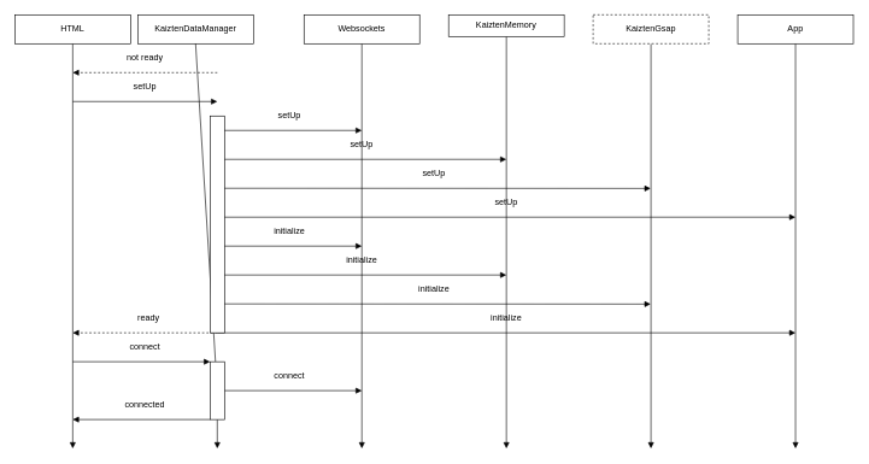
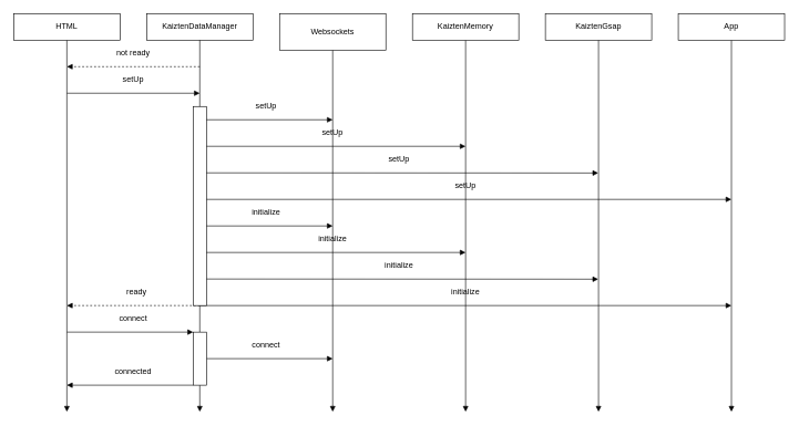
  <mxCell id="0" />
  <mxCell id="1" value="Main" style="" parent="0" />
  <mxCell id="2" style="edgeStyle=none;html=1;exitX=0.5;exitY=1;exitDx=0;exitDy=0;endArrow=block;endFill=1;startArrow=none;" parent="1" source="34" edge="1"><mxGeometry relative="1" as="geometry"><mxPoint x="300" y="620" as="targetPoint" /><mxPoint x="330" y="80" as="sourcePoint" /></mxGeometry></mxCell>
  <mxCell id="3" style="edgeStyle=none;html=1;exitX=0.5;exitY=1;exitDx=0;exitDy=0;endArrow=block;endFill=1;" parent="1" source="4" edge="1"><mxGeometry relative="1" as="geometry"><mxPoint x="100" y="620" as="targetPoint" /><mxPoint x="100" y="230" as="sourcePoint" /></mxGeometry></mxCell>
  <mxCell id="4" value="HTML" style="rounded=0;whiteSpace=wrap;html=1;" parent="1" vertex="1"><mxGeometry width="160" height="40" as="geometry" x="20" y="20" /></mxCell>
- <mxCell id="5" value="KaiztenDataManager" style="rounded=0;whiteSpace=wrap;html=1;" parent="1" vertex="1"><mxGeometry x="190" y="20" width="160" height="40" as="geometry" /></mxCell>
+ <mxCell id="5" value="KaiztenDataManager" style="rounded=0;whiteSpace=wrap;html=1;" parent="1" vertex="1"><mxGeometry x="220" width="160" height="40" as="geometry" y="20" /></mxCell>
  <mxCell id="6" style="edgeStyle=none;html=1;exitX=0.5;exitY=1;exitDx=0;exitDy=0;endArrow=block;endFill=1;" parent="1" source="7" edge="1"><mxGeometry relative="1" as="geometry"><mxPoint x="500" y="620" as="targetPoint" /></mxGeometry></mxCell>
- <mxCell id="7" value="Websockets" style="rounded=0;whiteSpace=wrap;html=1;" parent="1" vertex="1"><mxGeometry x="420" width="160" height="40" as="geometry" y="20" /></mxCell>
+ <mxCell id="7" value="Websockets" style="rounded=0;whiteSpace=wrap;html=1;" parent="1" vertex="1"><mxGeometry x="420" y="20" width="160" height="55" as="geometry" /></mxCell>
  <mxCell id="8" style="edgeStyle=none;html=1;exitX=0.5;exitY=1;exitDx=0;exitDy=0;endArrow=block;endFill=1;" parent="1" source="9" edge="1"><mxGeometry relative="1" as="geometry"><mxPoint x="1100" y="620" as="targetPoint" /></mxGeometry></mxCell>
  <mxCell id="9" value="App" style="rounded=0;whiteSpace=wrap;html=1;" parent="1" vertex="1"><mxGeometry x="1020" width="160" height="40" as="geometry" y="20" /></mxCell>
  <mxCell id="10" value="" style="endArrow=block;html=1;endFill=1;dashed=1;" parent="1" edge="1"><mxGeometry width="50" height="50" relative="1" as="geometry"><mxPoint x="300" y="100" as="sourcePoint" /><mxPoint x="100" y="100" as="targetPoint" /></mxGeometry></mxCell>
  <mxCell id="11" value="not ready" style="text;html=1;strokeColor=none;fillColor=none;align=center;verticalAlign=middle;whiteSpace=wrap;rounded=0;" parent="1" vertex="1"><mxGeometry x="100" y="70" width="200" height="20" as="geometry" /></mxCell>
  <mxCell id="12" value="" style="endArrow=block;html=1;endFill=1;" parent="1" edge="1"><mxGeometry width="50" height="50" relative="1" as="geometry"><mxPoint x="100" y="140" as="sourcePoint" /><mxPoint x="300" y="140" as="targetPoint" /></mxGeometry></mxCell>
  <mxCell id="13" value="setUp" style="text;html=1;strokeColor=none;fillColor=none;align=center;verticalAlign=middle;whiteSpace=wrap;rounded=0;" parent="1" vertex="1"><mxGeometry x="100" y="110" width="200" height="20" as="geometry" /></mxCell>
  <mxCell id="14" value="setUp" style="text;html=1;strokeColor=none;fillColor=none;align=center;verticalAlign=middle;whiteSpace=wrap;rounded=0;" parent="1" vertex="1"><mxGeometry x="300" y="150" width="200" height="20" as="geometry" /></mxCell>
  <mxCell id="15" value="" style="endArrow=block;html=1;endFill=1;" parent="1" edge="1"><mxGeometry width="50" height="50" relative="1" as="geometry"><mxPoint x="300" y="180" as="sourcePoint" /><mxPoint x="500" y="180" as="targetPoint" /></mxGeometry></mxCell>
  <mxCell id="16" value="" style="endArrow=block;html=1;endFill=1;" parent="1" edge="1"><mxGeometry width="50" height="50" relative="1" as="geometry"><mxPoint x="300" y="220" as="sourcePoint" /><mxPoint x="700" y="220" as="targetPoint" /></mxGeometry></mxCell>
  <mxCell id="17" value="" style="endArrow=block;html=1;endFill=1;" parent="1" edge="1"><mxGeometry width="50" height="50" relative="1" as="geometry"><mxPoint x="300" y="340" as="sourcePoint" /><mxPoint x="500" y="340" as="targetPoint" /></mxGeometry></mxCell>
  <mxCell id="18" value="" style="endArrow=block;html=1;endFill=1;dashed=1;exitX=0.5;exitY=1;exitDx=0;exitDy=0;" parent="1" source="44" edge="1"><mxGeometry width="50" height="50" relative="1" as="geometry"><mxPoint x="280" y="340" as="sourcePoint" /><mxPoint x="100" y="460" as="targetPoint" /></mxGeometry></mxCell>
  <mxCell id="19" value="setUp" style="text;html=1;strokeColor=none;fillColor=none;align=center;verticalAlign=middle;whiteSpace=wrap;rounded=0;" parent="1" vertex="1"><mxGeometry x="300" y="190" width="400" height="20" as="geometry" /></mxCell>
  <mxCell id="20" value="initialize" style="text;html=1;strokeColor=none;fillColor=none;align=center;verticalAlign=middle;whiteSpace=wrap;rounded=0;" parent="1" vertex="1"><mxGeometry x="300" y="310" width="200" height="20" as="geometry" /></mxCell>
  <mxCell id="21" value="ready" style="text;html=1;strokeColor=none;fillColor=none;align=center;verticalAlign=middle;whiteSpace=wrap;rounded=0;" parent="1" vertex="1"><mxGeometry x="100" y="430" width="210" height="20" as="geometry" /></mxCell>
  <mxCell id="22" value="" style="endArrow=block;html=1;entryX=0;entryY=0;entryDx=0;entryDy=0;endFill=1;" parent="1" target="34" edge="1"><mxGeometry width="50" height="50" relative="1" as="geometry"><mxPoint x="100" y="500" as="sourcePoint" /><mxPoint x="280" y="380" as="targetPoint" /></mxGeometry></mxCell>
  <mxCell id="23" value="connect" style="text;html=1;strokeColor=none;fillColor=none;align=center;verticalAlign=middle;whiteSpace=wrap;rounded=0;" parent="1" vertex="1"><mxGeometry x="100" y="470" width="200" height="20" as="geometry" /></mxCell>
  <mxCell id="24" value="connect" style="text;html=1;strokeColor=none;fillColor=none;align=center;verticalAlign=middle;whiteSpace=wrap;rounded=0;" parent="1" vertex="1"><mxGeometry x="300" y="510" width="200" height="20" as="geometry" /></mxCell>
  <mxCell id="25" value="" style="endArrow=block;html=1;endFill=1;exitX=1;exitY=0.5;exitDx=0;exitDy=0;" parent="1" source="34" edge="1"><mxGeometry width="50" height="50" relative="1" as="geometry"><mxPoint x="280" y="420" as="sourcePoint" /><mxPoint x="500" y="540" as="targetPoint" /></mxGeometry></mxCell>
  <mxCell id="26" value="" style="endArrow=block;html=1;endFill=1;exitX=0;exitY=1;exitDx=0;exitDy=0;" parent="1" source="34" edge="1"><mxGeometry width="50" height="50" relative="1" as="geometry"><mxPoint x="280" y="460" as="sourcePoint" /><mxPoint x="100" y="580" as="targetPoint" /></mxGeometry></mxCell>
  <mxCell id="27" value="connected" style="text;html=1;strokeColor=none;fillColor=none;align=center;verticalAlign=middle;whiteSpace=wrap;rounded=0;" parent="1" vertex="1"><mxGeometry x="100" y="550" width="200" height="20" as="geometry" /></mxCell>
  <mxCell id="28" style="edgeStyle=none;html=1;exitX=0.5;exitY=1;exitDx=0;exitDy=0;endArrow=block;endFill=1;" parent="1" source="29" edge="1"><mxGeometry relative="1" as="geometry"><mxPoint x="700" y="620" as="targetPoint" /></mxGeometry></mxCell>
- <mxCell id="29" value="KaiztenMemory" style="rounded=0;whiteSpace=wrap;html=1;" parent="1" vertex="1"><mxGeometry x="620" y="20" width="160" height="30" as="geometry" /></mxCell>
+ <mxCell id="29" value="KaiztenMemory" style="rounded=0;whiteSpace=wrap;html=1;" parent="1" vertex="1"><mxGeometry x="620" width="160" height="40" as="geometry" y="20" /></mxCell>
  <mxCell id="30" style="edgeStyle=none;html=1;exitX=0.5;exitY=1;exitDx=0;exitDy=0;endArrow=block;endFill=1;" parent="1" source="31" edge="1"><mxGeometry relative="1" as="geometry"><mxPoint x="900" y="620" as="targetPoint" /></mxGeometry></mxCell>
- <mxCell id="31" value="KaiztenGsap" style="rounded=0;whiteSpace=wrap;html=1;dashed=1;" parent="1" vertex="1"><mxGeometry x="820" width="160" height="40" as="geometry" y="20" /></mxCell>
+ <mxCell id="31" value="KaiztenGsap" style="rounded=0;whiteSpace=wrap;html=1;" parent="1" vertex="1"><mxGeometry x="820" width="160" height="40" as="geometry" y="20" /></mxCell>
  <mxCell id="32" value="" style="endArrow=block;html=1;endFill=1;" parent="1" edge="1"><mxGeometry width="50" height="50" relative="1" as="geometry"><mxPoint x="300" y="260" as="sourcePoint" /><mxPoint x="899.6" y="260.24" as="targetPoint" /></mxGeometry></mxCell>
  <mxCell id="33" value="" style="edgeStyle=none;html=1;exitX=0.5;exitY=1;exitDx=0;exitDy=0;endArrow=none;endFill=1;" parent="1" source="5" target="34" edge="1"><mxGeometry relative="1" as="geometry"><mxPoint x="300" y="740" as="targetPoint" /><mxPoint x="300" y="60" as="sourcePoint" /></mxGeometry></mxCell>
  <mxCell id="34" value="" style="rounded=0;whiteSpace=wrap;html=1;" parent="1" vertex="1"><mxGeometry x="290" y="500" width="20" height="80" as="geometry" /></mxCell>
  <mxCell id="35" value="setUp" style="text;html=1;strokeColor=none;fillColor=none;align=center;verticalAlign=middle;whiteSpace=wrap;rounded=0;" parent="1" vertex="1"><mxGeometry x="300" y="230" width="600" height="20" as="geometry" /></mxCell>
  <mxCell id="36" value="" style="endArrow=block;html=1;endFill=1;" parent="1" edge="1"><mxGeometry width="50" height="50" relative="1" as="geometry"><mxPoint x="300" y="300" as="sourcePoint" /><mxPoint x="1100" y="300" as="targetPoint" /></mxGeometry></mxCell>
  <mxCell id="37" value="setUp" style="text;html=1;strokeColor=none;fillColor=none;align=center;verticalAlign=middle;whiteSpace=wrap;rounded=0;" parent="1" vertex="1"><mxGeometry x="300" y="270" width="800" height="20" as="geometry" /></mxCell>
  <mxCell id="38" value="" style="endArrow=block;html=1;endFill=1;" parent="1" edge="1"><mxGeometry width="50" height="50" relative="1" as="geometry"><mxPoint x="300" y="380" as="sourcePoint" /><mxPoint x="700" y="380" as="targetPoint" /></mxGeometry></mxCell>
  <mxCell id="39" value="initialize" style="text;html=1;strokeColor=none;fillColor=none;align=center;verticalAlign=middle;whiteSpace=wrap;rounded=0;" parent="1" vertex="1"><mxGeometry x="300" y="350" width="400" height="20" as="geometry" /></mxCell>
  <mxCell id="40" value="" style="endArrow=block;html=1;endFill=1;" parent="1" edge="1"><mxGeometry width="50" height="50" relative="1" as="geometry"><mxPoint x="300" y="420" as="sourcePoint" /><mxPoint x="899.6" y="420.24" as="targetPoint" /></mxGeometry></mxCell>
  <mxCell id="41" value="initialize" style="text;html=1;strokeColor=none;fillColor=none;align=center;verticalAlign=middle;whiteSpace=wrap;rounded=0;" parent="1" vertex="1"><mxGeometry x="300" y="390" width="600" height="20" as="geometry" /></mxCell>
  <mxCell id="42" value="" style="endArrow=block;html=1;endFill=1;" parent="1" edge="1"><mxGeometry width="50" height="50" relative="1" as="geometry"><mxPoint x="300" y="460" as="sourcePoint" /><mxPoint x="1100" y="460" as="targetPoint" /></mxGeometry></mxCell>
  <mxCell id="43" value="initialize" style="text;html=1;strokeColor=none;fillColor=none;align=center;verticalAlign=middle;whiteSpace=wrap;rounded=0;" parent="1" vertex="1"><mxGeometry x="300" y="430" width="800" height="20" as="geometry" /></mxCell>
  <mxCell id="44" value="" style="rounded=0;whiteSpace=wrap;html=1;" parent="1" vertex="1"><mxGeometry x="290" y="160" width="20" height="300" as="geometry" /></mxCell>
